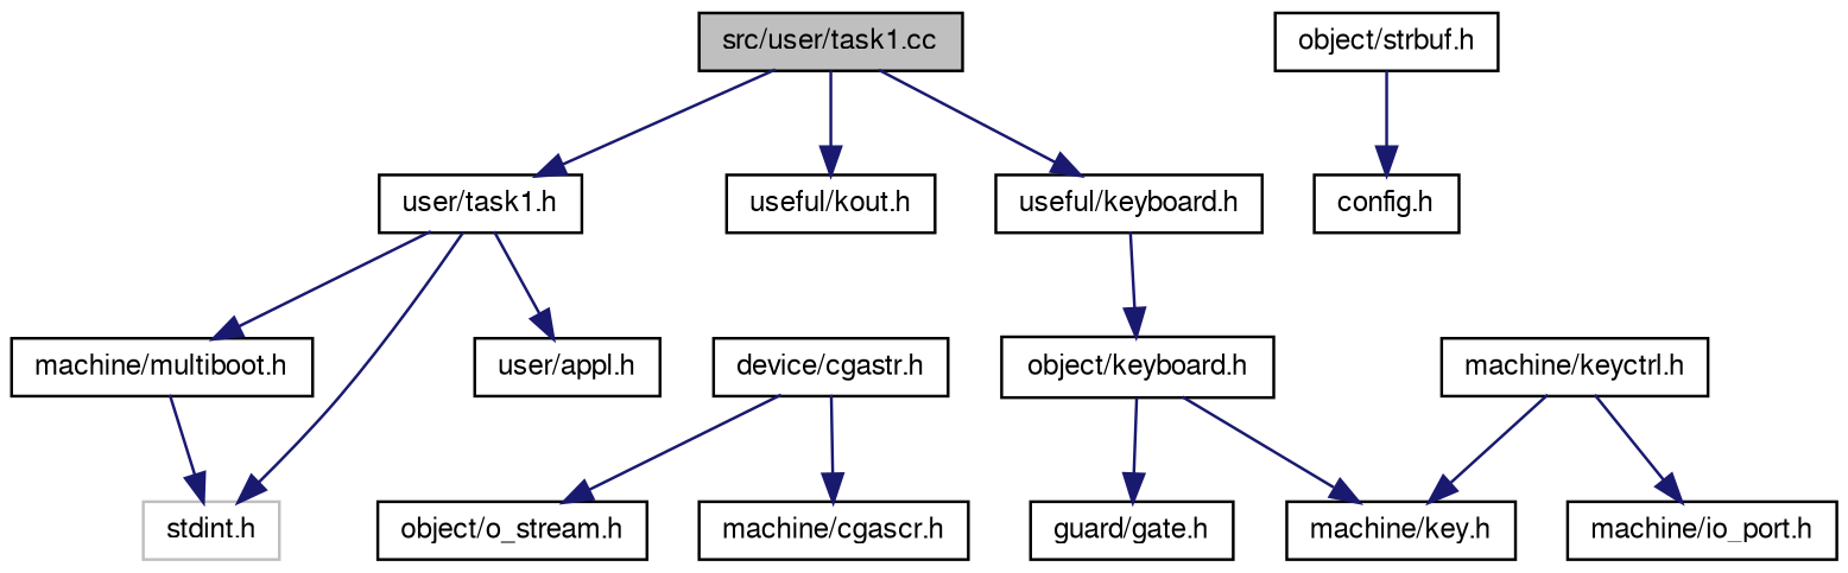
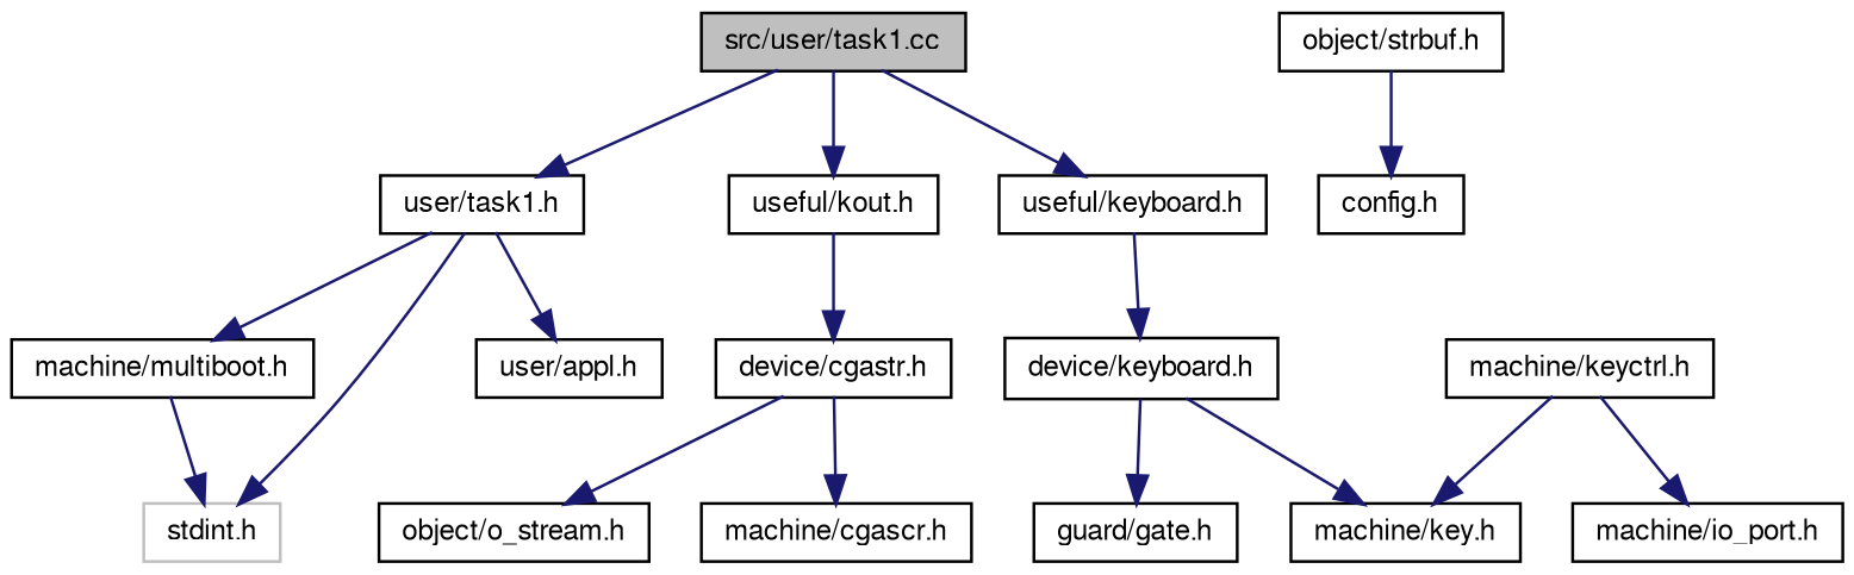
  digraph {
    node [color=black fontname=FreeSans fontsize=10 shape=record]
    edge [color=midnightblue fontname=FreeSans fontsize=10 labelfontname=FreeSans labelfontsize=10 style=solid]
    n1 [fillcolor=grey75 fontcolor=black height=0.2 label="src/user/task1.cc" style=filled width=0.4]
    n2 [height=0.2 label="user/task1.h" width=0.4]
    n3 [height=0.2 label="useful/kout.h" width=0.4]
    n4 [height=0.2 label="useful/keyboard.h" width=0.4]
    n5 [height=0.2 label="machine/multiboot.h" width=0.4]
    n6 [color=grey75 height=0.2 label="stdint.h" width=0.4]
    n7 [height=0.2 label="user/appl.h" width=0.4]
    n8 [height=0.2 label="device/cgastr.h" width=0.4]
-   n9 [height=0.2 label="object/keyboard.h" width=0.4]
+   n9 [height=0.2 label="device/keyboard.h" width=0.4]
    n10 [height=0.2 label="object/o_stream.h" width=0.4]
    n11 [height=0.2 label="machine/cgascr.h" width=0.4]
    n12 [height=0.2 label="object/strbuf.h" width=0.4]
    n13 [height=0.2 label="config.h" width=0.4]
    n14 [height=0.2 label="machine/key.h" width=0.4]
    n15 [height=0.2 label="guard/gate.h" width=0.4]
    n16 [height=0.2 label="machine/keyctrl.h" width=0.4]
    n17 [height=0.2 label="machine/io_port.h" width=0.4]
    n1 -> n2
    n1 -> n3
    n1 -> n4
    n2 -> n5
    n2 -> n6
    n2 -> n7
+   n3 -> n8
    n4 -> n9
    n5 -> n6
    n8 -> n10
    n8 -> n11
    n9 -> n14
    n9 -> n15
    n12 -> n13
    n16 -> n14
    n16 -> n17
  }
